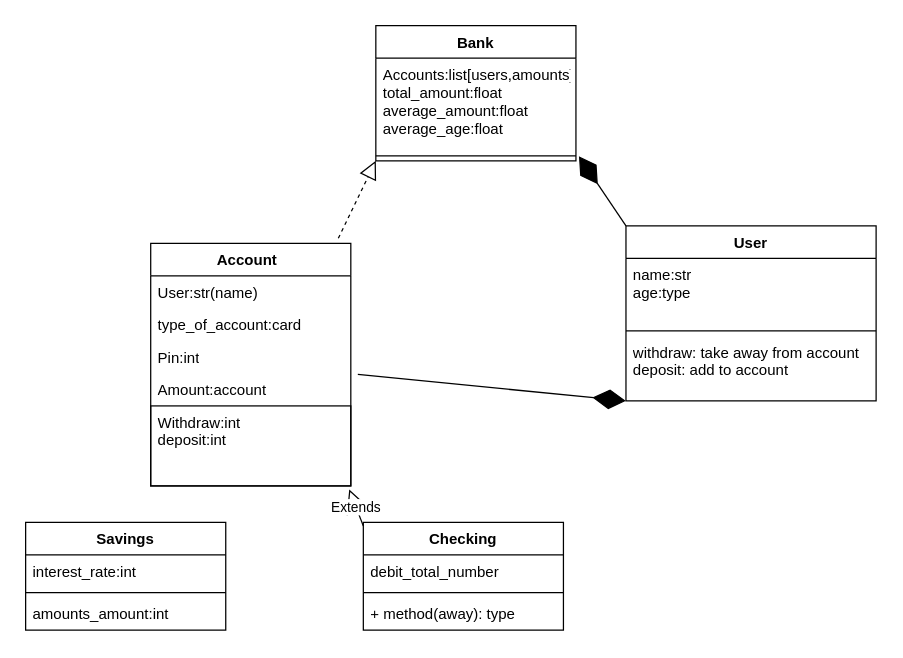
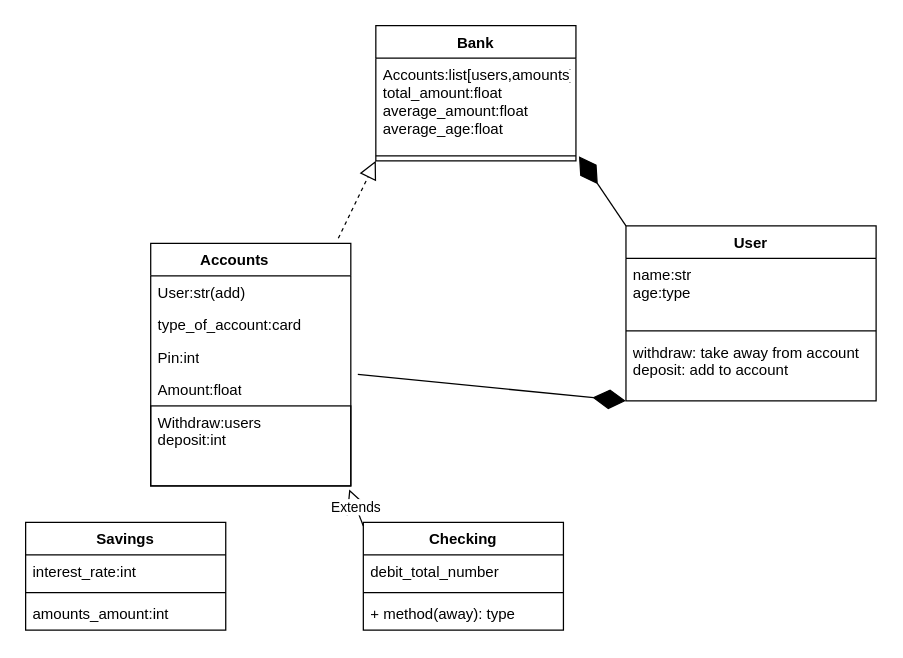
  <mxCell id="0" />
  <mxCell id="1" parent="0" />
- <mxCell id="2" value="Account&lt;span style=&quot;white-space: pre;&quot;&gt;&#09;&lt;/span&gt;" style="swimlane;fontStyle=1;align=center;verticalAlign=top;childLayout=stackLayout;horizontal=1;startSize=26;horizontalStack=0;resizeParent=1;resizeParentMax=0;resizeLast=0;collapsible=1;marginBottom=0;whiteSpace=wrap;html=1;points=[[0,0,0,0,0],[0,0.25,0,0,0],[0,0.5,0,0,0],[0,0.75,0,0,0],[0,1,0,0,0],[0.25,0,0,0,0],[0.25,1,0,0,0],[0.5,0,0,0,0],[0.5,1,0,0,0],[0.75,0,0,0,0],[0.75,1,0,0,0],[1,0,0,0,0],[1,0.25,0,0,0],[1,0.5,0,0,0],[1,0.75,0,0,0],[1,1,0,0,0]];" vertex="1" parent="1"><mxGeometry x="120" y="194" width="160" height="194" as="geometry" /></mxCell>
- <mxCell id="3" value="User:str(name)" style="text;strokeColor=none;fillColor=none;align=left;verticalAlign=top;spacingLeft=4;spacingRight=4;overflow=hidden;rotatable=0;points=[[0,0.5],[1,0.5]];portConstraint=eastwest;whiteSpace=wrap;html=1;" vertex="1" parent="2"><mxGeometry y="26" width="160" height="26" as="geometry" /></mxCell>
+ <mxCell id="2" value="Accounts&lt;span style=&quot;white-space: pre;&quot;&gt;&#09;&lt;/span&gt;" style="swimlane;fontStyle=1;align=center;verticalAlign=top;childLayout=stackLayout;horizontal=1;startSize=26;horizontalStack=0;resizeParent=1;resizeParentMax=0;resizeLast=0;collapsible=1;marginBottom=0;whiteSpace=wrap;html=1;points=[[0,0,0,0,0],[0,0.25,0,0,0],[0,0.5,0,0,0],[0,0.75,0,0,0],[0,1,0,0,0],[0.25,0,0,0,0],[0.25,1,0,0,0],[0.5,0,0,0,0],[0.5,1,0,0,0],[0.75,0,0,0,0],[0.75,1,0,0,0],[1,0,0,0,0],[1,0.25,0,0,0],[1,0.5,0,0,0],[1,0.75,0,0,0],[1,1,0,0,0]];" vertex="1" parent="1"><mxGeometry x="120" y="194" width="160" height="194" as="geometry" /></mxCell>
+ <mxCell id="3" value="User:str(add)" style="text;strokeColor=none;fillColor=none;align=left;verticalAlign=top;spacingLeft=4;spacingRight=4;overflow=hidden;rotatable=0;points=[[0,0.5],[1,0.5]];portConstraint=eastwest;whiteSpace=wrap;html=1;" vertex="1" parent="2"><mxGeometry y="26" width="160" height="26" as="geometry" /></mxCell>
  <mxCell id="4" value="type_of_account:card" style="text;strokeColor=none;fillColor=none;align=left;verticalAlign=top;spacingLeft=4;spacingRight=4;overflow=hidden;rotatable=0;points=[[0,0.5],[1,0.5]];portConstraint=eastwest;whiteSpace=wrap;html=1;" vertex="1" parent="2"><mxGeometry y="52" width="160" height="26" as="geometry" /></mxCell>
  <mxCell id="5" value="Pin:int" style="text;strokeColor=none;fillColor=none;align=left;verticalAlign=top;spacingLeft=4;spacingRight=4;overflow=hidden;rotatable=0;points=[[0,0.5],[1,0.5]];portConstraint=eastwest;whiteSpace=wrap;html=1;" vertex="1" parent="2"><mxGeometry y="78" width="160" height="26" as="geometry" /></mxCell>
- <mxCell id="6" value="Amount:account" style="text;strokeColor=none;fillColor=none;align=left;verticalAlign=top;spacingLeft=4;spacingRight=4;overflow=hidden;rotatable=0;points=[[0,0.5],[1,0.5]];portConstraint=eastwest;whiteSpace=wrap;html=1;" vertex="1" parent="2"><mxGeometry y="104" width="160" height="26" as="geometry" /></mxCell>
- <mxCell id="7" value="Withdraw:int&lt;br&gt;deposit:int" style="text;strokeColor=default;fillColor=none;align=left;verticalAlign=top;spacingLeft=4;spacingRight=4;overflow=hidden;rotatable=0;points=[[0,0.5],[1,0.5]];portConstraint=eastwest;whiteSpace=wrap;html=1;" vertex="1" parent="2"><mxGeometry y="130" width="160" height="64" as="geometry" /></mxCell>
+ <mxCell id="6" value="Amount:float" style="text;strokeColor=none;fillColor=none;align=left;verticalAlign=top;spacingLeft=4;spacingRight=4;overflow=hidden;rotatable=0;points=[[0,0.5],[1,0.5]];portConstraint=eastwest;whiteSpace=wrap;html=1;" vertex="1" parent="2"><mxGeometry y="104" width="160" height="26" as="geometry" /></mxCell>
+ <mxCell id="7" value="Withdraw:users&lt;br&gt;deposit:int" style="text;strokeColor=default;fillColor=none;align=left;verticalAlign=top;spacingLeft=4;spacingRight=4;overflow=hidden;rotatable=0;points=[[0,0.5],[1,0.5]];portConstraint=eastwest;whiteSpace=wrap;html=1;" vertex="1" parent="2"><mxGeometry y="130" width="160" height="64" as="geometry" /></mxCell>
  <mxCell id="8" value="" style="endArrow=block;dashed=1;endFill=0;endSize=12;html=1;rounded=0;entryX=0;entryY=1;entryDx=0;entryDy=0;" edge="1" parent="2" target="9"><mxGeometry width="160" relative="1" as="geometry"><mxPoint x="150" y="-4" as="sourcePoint" /><mxPoint x="187.2" y="-14.416" as="targetPoint" /></mxGeometry></mxCell>
  <mxCell id="9" value="Bank" style="swimlane;fontStyle=1;align=center;verticalAlign=top;childLayout=stackLayout;horizontal=1;startSize=26;horizontalStack=0;resizeParent=1;resizeParentMax=0;resizeLast=0;collapsible=1;marginBottom=0;whiteSpace=wrap;html=1;" vertex="1" parent="1"><mxGeometry x="300" width="160" height="108" as="geometry" y="20" /></mxCell>
  <mxCell id="10" value="Accounts:list[users,amounts]&lt;br&gt;total_amount:float&lt;br&gt;average_amount:float&lt;br&gt;average_age:float" style="text;strokeColor=none;fillColor=none;align=left;verticalAlign=top;spacingLeft=4;spacingRight=4;overflow=hidden;rotatable=0;points=[[0,0.5],[1,0.5]];portConstraint=eastwest;whiteSpace=wrap;html=1;" vertex="1" parent="9"><mxGeometry y="26" width="160" height="74" as="geometry" /></mxCell>
  <mxCell id="11" value="" style="line;strokeWidth=1;fillColor=none;align=left;verticalAlign=middle;spacingTop=-1;spacingLeft=3;spacingRight=3;rotatable=0;labelPosition=right;points=[];portConstraint=eastwest;strokeColor=inherit;" vertex="1" parent="9"><mxGeometry y="100" width="160" height="8" as="geometry" /></mxCell>
  <mxCell id="12" value="User" style="swimlane;fontStyle=1;align=center;verticalAlign=top;childLayout=stackLayout;horizontal=1;startSize=26;horizontalStack=0;resizeParent=1;resizeParentMax=0;resizeLast=0;collapsible=1;marginBottom=0;whiteSpace=wrap;html=1;" vertex="1" parent="1"><mxGeometry x="500" y="180" width="200" height="140" as="geometry" /></mxCell>
  <mxCell id="13" value="" style="endArrow=diamondThin;endFill=1;endSize=24;html=1;rounded=0;entryX=1.015;entryY=0.55;entryDx=0;entryDy=0;entryPerimeter=0;exitX=1;exitY=0;exitDx=0;exitDy=0;exitPerimeter=0;" edge="1" parent="12" target="11"><mxGeometry width="160" relative="1" as="geometry"><mxPoint as="sourcePoint" /><mxPoint x="-39.2" y="-1.196" as="targetPoint" /></mxGeometry></mxCell>
  <mxCell id="14" value="name:str&lt;br&gt;age:type" style="text;strokeColor=none;fillColor=none;align=left;verticalAlign=top;spacingLeft=4;spacingRight=4;overflow=hidden;rotatable=0;points=[[0,0.5],[1,0.5]];portConstraint=eastwest;whiteSpace=wrap;html=1;" vertex="1" parent="12"><mxGeometry y="26" width="200" height="54" as="geometry" /></mxCell>
  <mxCell id="15" value="" style="line;strokeWidth=1;fillColor=none;align=left;verticalAlign=middle;spacingTop=-1;spacingLeft=3;spacingRight=3;rotatable=0;labelPosition=right;points=[];portConstraint=eastwest;strokeColor=inherit;" vertex="1" parent="12"><mxGeometry y="80" width="200" height="8" as="geometry" /></mxCell>
  <mxCell id="16" value="withdraw: take away from account&lt;br&gt;deposit: add to account" style="text;strokeColor=none;fillColor=none;align=left;verticalAlign=top;spacingLeft=4;spacingRight=4;overflow=hidden;rotatable=0;points=[[0,0.5],[1,0.5]];portConstraint=eastwest;whiteSpace=wrap;html=1;" vertex="1" parent="12"><mxGeometry y="88" width="200" height="52" as="geometry" /></mxCell>
  <mxCell id="17" value="Savings" style="swimlane;fontStyle=1;align=center;verticalAlign=top;childLayout=stackLayout;horizontal=1;startSize=26;horizontalStack=0;resizeParent=1;resizeParentMax=0;resizeLast=0;collapsible=1;marginBottom=0;whiteSpace=wrap;html=1;" vertex="1" parent="1"><mxGeometry x="20" y="417.19" width="160" height="86" as="geometry" /></mxCell>
  <mxCell id="18" value="interest_rate:int" style="text;strokeColor=none;fillColor=none;align=left;verticalAlign=top;spacingLeft=4;spacingRight=4;overflow=hidden;rotatable=0;points=[[0,0.5],[1,0.5]];portConstraint=eastwest;whiteSpace=wrap;html=1;" vertex="1" parent="17"><mxGeometry y="26" width="160" height="26" as="geometry" /></mxCell>
  <mxCell id="19" value="" style="line;strokeWidth=1;fillColor=none;align=left;verticalAlign=middle;spacingTop=-1;spacingLeft=3;spacingRight=3;rotatable=0;labelPosition=right;points=[];portConstraint=eastwest;strokeColor=inherit;" vertex="1" parent="17"><mxGeometry y="52" width="160" height="8" as="geometry" /></mxCell>
  <mxCell id="20" value="amounts_amount:int" style="text;strokeColor=none;fillColor=none;align=left;verticalAlign=top;spacingLeft=4;spacingRight=4;overflow=hidden;rotatable=0;points=[[0,0.5],[1,0.5]];portConstraint=eastwest;whiteSpace=wrap;html=1;" vertex="1" parent="17"><mxGeometry y="60" width="160" height="26" as="geometry" /></mxCell>
  <mxCell id="21" value="Checking" style="swimlane;fontStyle=1;align=center;verticalAlign=top;childLayout=stackLayout;horizontal=1;startSize=26;horizontalStack=0;resizeParent=1;resizeParentMax=0;resizeLast=0;collapsible=1;marginBottom=0;whiteSpace=wrap;html=1;" vertex="1" parent="1"><mxGeometry x="290" y="417.19" width="160" height="86" as="geometry" /></mxCell>
  <mxCell id="22" value="Extends" style="endArrow=block;endSize=16;endFill=0;html=1;rounded=0;entryX=0.992;entryY=1.044;entryDx=0;entryDy=0;entryPerimeter=0;" edge="1" parent="21" target="7"><mxGeometry width="160" relative="1" as="geometry"><mxPoint y="2.81" as="sourcePoint" /><mxPoint x="160" y="2.81" as="targetPoint" /></mxGeometry></mxCell>
  <mxCell id="23" value="debit_total_number" style="text;strokeColor=none;fillColor=none;align=left;verticalAlign=top;spacingLeft=4;spacingRight=4;overflow=hidden;rotatable=0;points=[[0,0.5],[1,0.5]];portConstraint=eastwest;whiteSpace=wrap;html=1;" vertex="1" parent="21"><mxGeometry y="26" width="160" height="26" as="geometry" /></mxCell>
  <mxCell id="24" value="" style="line;strokeWidth=1;fillColor=none;align=left;verticalAlign=middle;spacingTop=-1;spacingLeft=3;spacingRight=3;rotatable=0;labelPosition=right;points=[];portConstraint=eastwest;strokeColor=inherit;" vertex="1" parent="21"><mxGeometry y="52" width="160" height="8" as="geometry" /></mxCell>
  <mxCell id="25" value="+ method(away): type" style="text;strokeColor=none;fillColor=none;align=left;verticalAlign=top;spacingLeft=4;spacingRight=4;overflow=hidden;rotatable=0;points=[[0,0.5],[1,0.5]];portConstraint=eastwest;whiteSpace=wrap;html=1;" vertex="1" parent="21"><mxGeometry y="60" width="160" height="26" as="geometry" /></mxCell>
  <mxCell id="26" value="" style="endArrow=diamondThin;endFill=1;endSize=24;html=1;rounded=0;exitX=1.035;exitY=0.031;exitDx=0;exitDy=0;exitPerimeter=0;" edge="1" parent="1" source="6"><mxGeometry width="160" relative="1" as="geometry"><mxPoint x="250" y="290" as="sourcePoint" /><mxPoint x="500" y="320" as="targetPoint" /></mxGeometry></mxCell>
